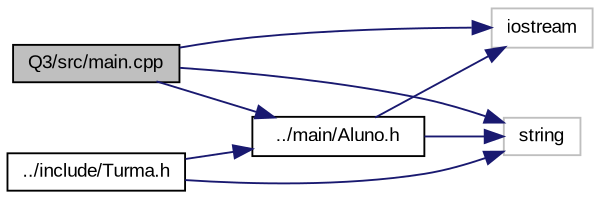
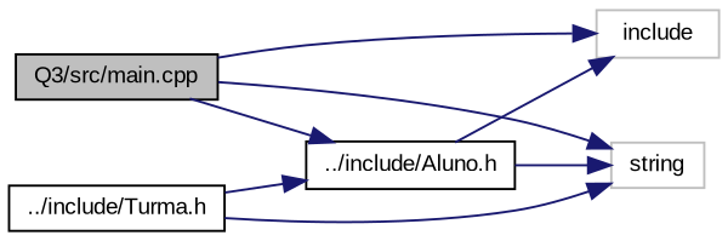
  digraph {
    fontname="Liberation Sans"
    rankdir=LR
    node [color=black fillcolor=white fontname="Liberation Sans" fontsize=10 shape=record style=filled]
    edge [color=midnightblue fontname="Liberation Sans" fontsize=10 labelfontname=Helvetica labelfontsize=10 style=solid]
    n1 [fillcolor=grey75 fontcolor=black height=0.2 label="Q3/src/main.cpp" width=0.4]
-   n2 [height=0.2 label="../main/Aluno.h" width=0.4]
-   n3 [color=grey75 height=0.2 label=iostream width=0.4]
+   n2 [height=0.2 label="../include/Aluno.h" width=0.4]
+   n3 [color=grey75 height=0.2 label=include width=0.4]
    n4 [color=grey75 height=0.2 label=string width=0.4]
    n5 [height=0.2 label="../include/Turma.h" width=0.4]
    n1 -> n2
    n1 -> n3
    n1 -> n4
    n2 -> n3
    n2 -> n4
    n5 -> n2
    n5 -> n4
  }
